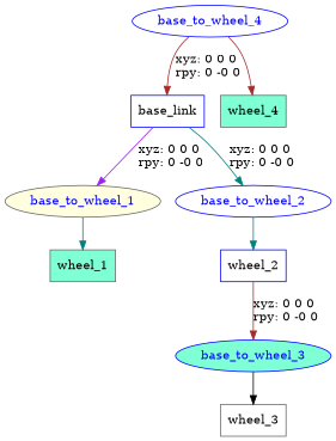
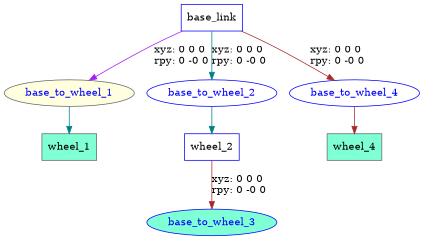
  digraph {
    node [color=blue fillcolor=white shape=box style=filled]
    edge [color=teal]
    n1 [label=base_link]
    base_to_wheel_1 [color=gray40 fillcolor=lightyellow fontcolor=blue shape=ellipse]
    base_to_wheel_2 [fontcolor=blue shape=ellipse]
    base_to_wheel_4 [fontcolor=blue shape=ellipse]
    n5 [color=gray40 fillcolor=aquamarine label=wheel_1]
    n6 [label=wheel_2]
    base_to_wheel_3 [fillcolor=aquamarine fontcolor=blue shape=ellipse]
-   n8 [color=gray40 label=wheel_3]
    n9 [color=gray40 fillcolor=aquamarine label=wheel_4]
    n1 -> base_to_wheel_1 [color=purple label="xyz: 0 0 0 \nrpy: 0 -0 0"]
    n1 -> base_to_wheel_2 [label="xyz: 0 0 0 \nrpy: 0 -0 0"]
-   base_to_wheel_4 -> n1 [color=brown label="xyz: 0 0 0 \nrpy: 0 -0 0"]
+   n1 -> base_to_wheel_4 [color=brown label="xyz: 0 0 0 \nrpy: 0 -0 0"]
    base_to_wheel_1 -> n5
    base_to_wheel_2 -> n6
    base_to_wheel_4 -> n9 [color=brown]
    n6 -> base_to_wheel_3 [color=brown label="xyz: 0 0 0 \nrpy: 0 -0 0"]
-   base_to_wheel_3 -> n8 [color=black]
  }
